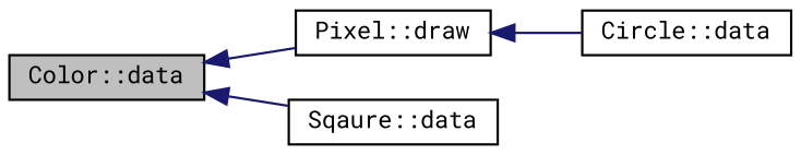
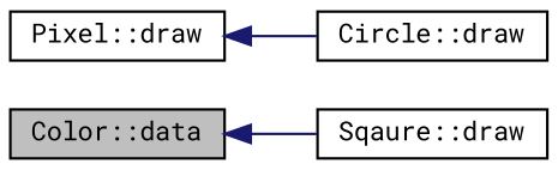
  digraph {
    fontname="Roboto Mono"
    rankdir=LR
    node [color=black fillcolor=white fontname="Roboto Mono" fontsize=10 shape=record style=filled]
    edge [color=midnightblue dir=back fontname="Roboto Mono" fontsize=10 labelfontname=Helvetica labelfontsize=10 style=solid]
    n1 [fillcolor=grey75 fontcolor=black height=0.2 label="Color::data" width=0.4]
    n2 [height=0.2 label="Pixel::draw" width=0.4]
-   n3 [height=0.2 label="Sqaure::data" width=0.4]
-   n4 [height=0.2 label="Circle::data" width=0.4]
-   n1 -> n2
+   n3 [height=0.2 label="Sqaure::draw" width=0.4]
+   n4 [height=0.2 label="Circle::draw" width=0.4]
    n1 -> n3
    n2 -> n4
  }
